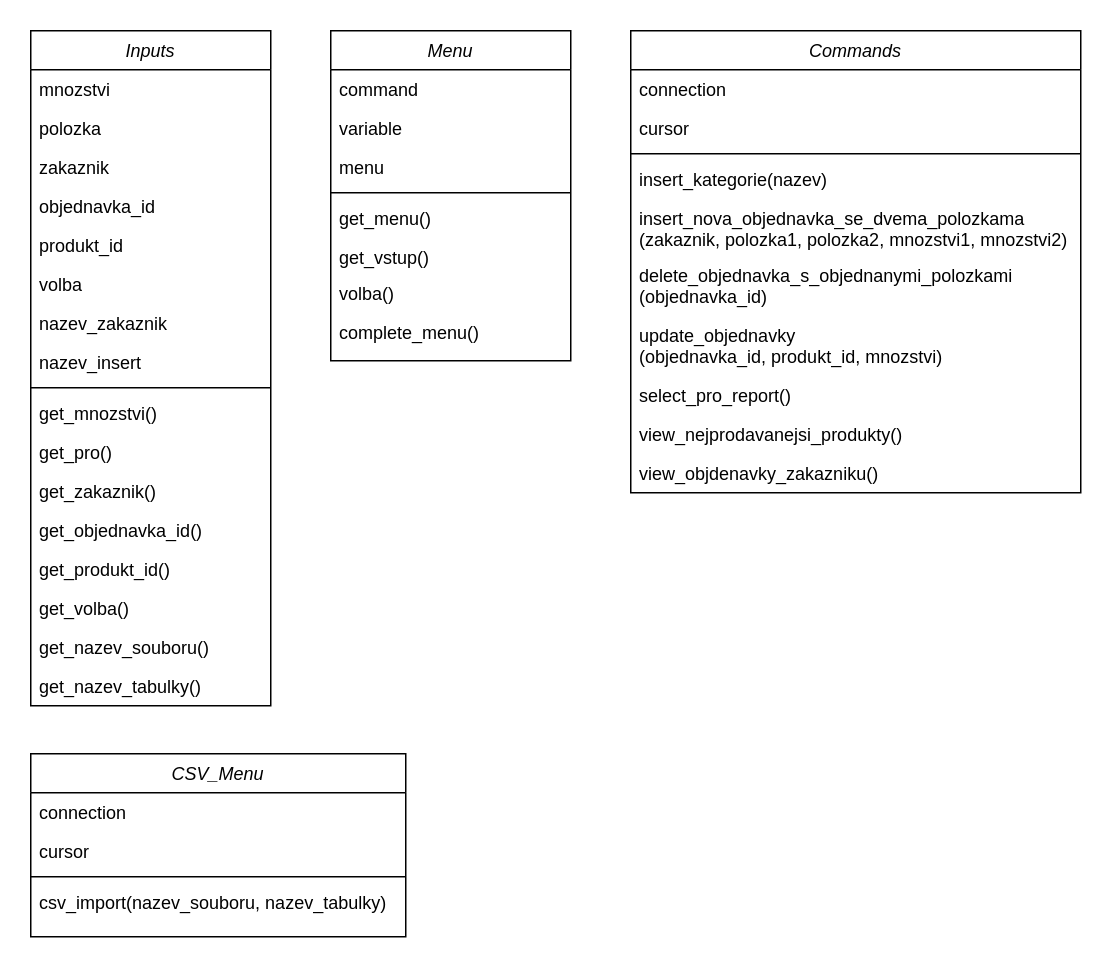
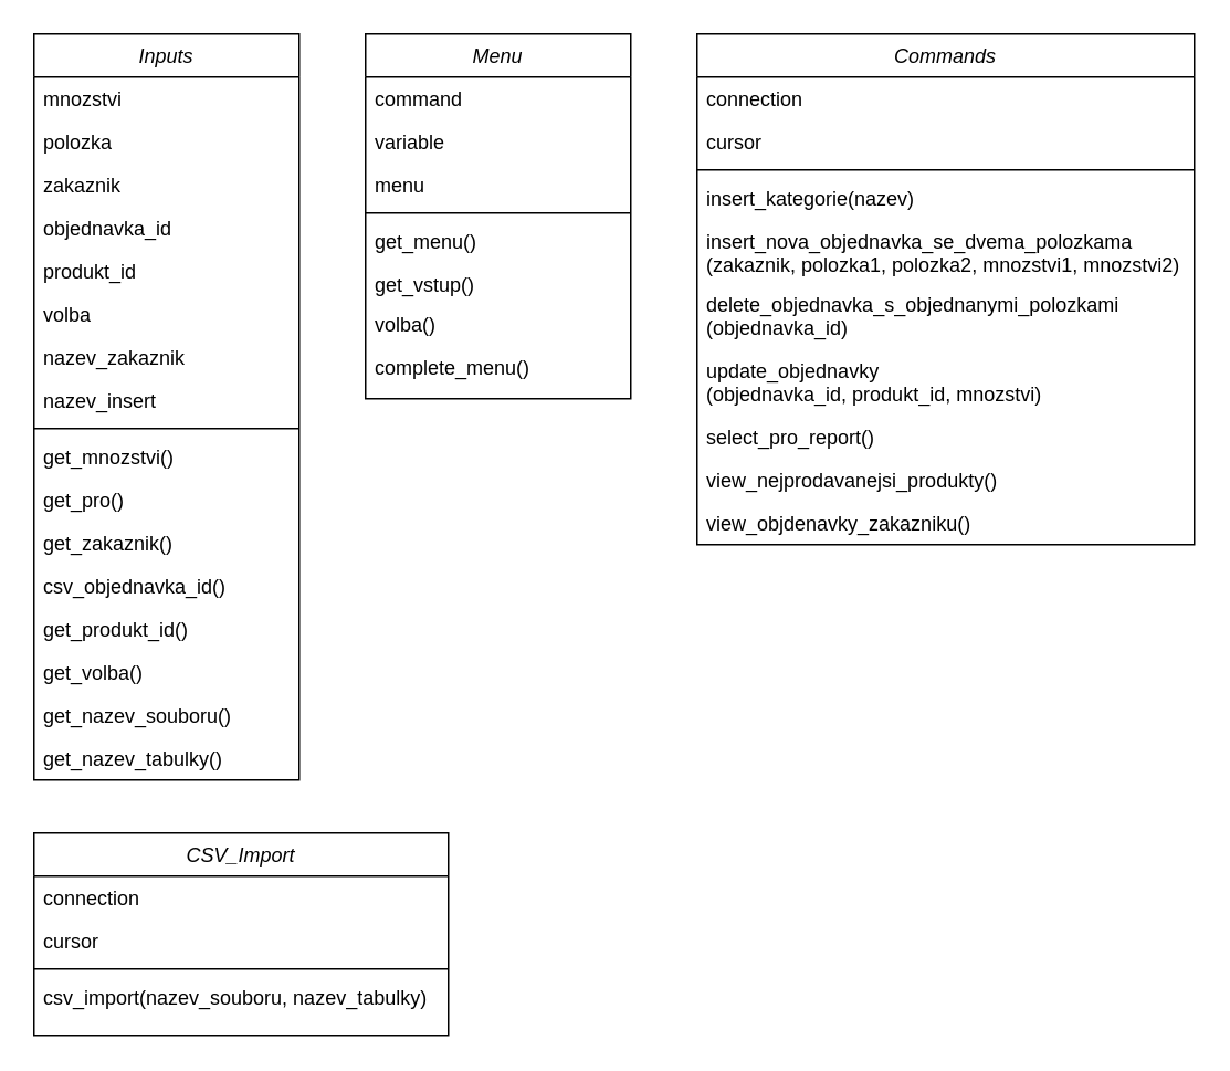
  <mxCell id="0" />
  <mxCell id="1" parent="0" />
  <mxCell id="2" value="Menu" style="swimlane;fontStyle=2;align=center;verticalAlign=top;childLayout=stackLayout;horizontal=1;startSize=26;horizontalStack=0;resizeParent=1;resizeLast=0;collapsible=1;marginBottom=0;rounded=0;shadow=0;strokeWidth=1;" parent="1" vertex="1"><mxGeometry x="220" y="20" width="160" height="220" as="geometry"><mxRectangle x="230" y="140" width="160" height="26" as="alternateBounds" /></mxGeometry></mxCell>
  <mxCell id="3" value="command" style="text;align=left;verticalAlign=top;spacingLeft=4;spacingRight=4;overflow=hidden;rotatable=0;points=[[0,0.5],[1,0.5]];portConstraint=eastwest;" parent="2" vertex="1"><mxGeometry y="26" width="160" height="26" as="geometry" /></mxCell>
  <mxCell id="4" value="variable" style="text;align=left;verticalAlign=top;spacingLeft=4;spacingRight=4;overflow=hidden;rotatable=0;points=[[0,0.5],[1,0.5]];portConstraint=eastwest;rounded=0;shadow=0;html=0;" parent="2" vertex="1"><mxGeometry y="52" width="160" height="26" as="geometry" /></mxCell>
  <mxCell id="5" value="menu" style="text;align=left;verticalAlign=top;spacingLeft=4;spacingRight=4;overflow=hidden;rotatable=0;points=[[0,0.5],[1,0.5]];portConstraint=eastwest;rounded=0;shadow=0;html=0;" parent="2" vertex="1"><mxGeometry y="78" width="160" height="26" as="geometry" /></mxCell>
  <mxCell id="6" value="" style="line;html=1;strokeWidth=1;align=left;verticalAlign=middle;spacingTop=-1;spacingLeft=3;spacingRight=3;rotatable=0;labelPosition=right;points=[];portConstraint=eastwest;" parent="2" vertex="1"><mxGeometry y="104" width="160" height="8" as="geometry" /></mxCell>
  <mxCell id="7" value="get_menu()" style="text;align=left;verticalAlign=top;spacingLeft=4;spacingRight=4;overflow=hidden;rotatable=0;points=[[0,0.5],[1,0.5]];portConstraint=eastwest;" parent="2" vertex="1"><mxGeometry y="112" width="160" height="26" as="geometry" /></mxCell>
  <mxCell id="8" value="get_vstup()" style="text;align=left;verticalAlign=top;spacingLeft=4;spacingRight=4;overflow=hidden;rotatable=0;points=[[0,0.5],[1,0.5]];portConstraint=eastwest;" vertex="1" parent="2"><mxGeometry y="138" width="160" height="24" as="geometry" /></mxCell>
  <mxCell id="9" value="volba()" style="text;align=left;verticalAlign=top;spacingLeft=4;spacingRight=4;overflow=hidden;rotatable=0;points=[[0,0.5],[1,0.5]];portConstraint=eastwest;" vertex="1" parent="2"><mxGeometry y="162" width="160" height="26" as="geometry" /></mxCell>
  <mxCell id="10" value="complete_menu()" style="text;align=left;verticalAlign=top;spacingLeft=4;spacingRight=4;overflow=hidden;rotatable=0;points=[[0,0.5],[1,0.5]];portConstraint=eastwest;" vertex="1" parent="2"><mxGeometry y="188" width="160" height="26" as="geometry" /></mxCell>
  <mxCell id="11" value="Inputs" style="swimlane;fontStyle=2;align=center;verticalAlign=top;childLayout=stackLayout;horizontal=1;startSize=26;horizontalStack=0;resizeParent=1;resizeLast=0;collapsible=1;marginBottom=0;rounded=0;shadow=0;strokeWidth=1;" vertex="1" parent="1"><mxGeometry x="20" y="20" width="160" height="450" as="geometry"><mxRectangle x="230" y="140" width="160" height="26" as="alternateBounds" /></mxGeometry></mxCell>
  <mxCell id="12" value="mnozstvi" style="text;align=left;verticalAlign=top;spacingLeft=4;spacingRight=4;overflow=hidden;rotatable=0;points=[[0,0.5],[1,0.5]];portConstraint=eastwest;" vertex="1" parent="11"><mxGeometry y="26" width="160" height="26" as="geometry" /></mxCell>
  <mxCell id="13" value="polozka" style="text;align=left;verticalAlign=top;spacingLeft=4;spacingRight=4;overflow=hidden;rotatable=0;points=[[0,0.5],[1,0.5]];portConstraint=eastwest;rounded=0;shadow=0;html=0;" vertex="1" parent="11"><mxGeometry y="52" width="160" height="26" as="geometry" /></mxCell>
  <mxCell id="14" value="zakaznik" style="text;align=left;verticalAlign=top;spacingLeft=4;spacingRight=4;overflow=hidden;rotatable=0;points=[[0,0.5],[1,0.5]];portConstraint=eastwest;rounded=0;shadow=0;html=0;" vertex="1" parent="11"><mxGeometry y="78" width="160" height="26" as="geometry" /></mxCell>
  <mxCell id="15" value="objednavka_id" style="text;align=left;verticalAlign=top;spacingLeft=4;spacingRight=4;overflow=hidden;rotatable=0;points=[[0,0.5],[1,0.5]];portConstraint=eastwest;" vertex="1" parent="11"><mxGeometry y="104" width="160" height="26" as="geometry" /></mxCell>
  <mxCell id="16" value="produkt_id" style="text;align=left;verticalAlign=top;spacingLeft=4;spacingRight=4;overflow=hidden;rotatable=0;points=[[0,0.5],[1,0.5]];portConstraint=eastwest;rounded=0;shadow=0;html=0;" vertex="1" parent="11"><mxGeometry y="130" width="160" height="26" as="geometry" /></mxCell>
  <mxCell id="17" value="volba" style="text;align=left;verticalAlign=top;spacingLeft=4;spacingRight=4;overflow=hidden;rotatable=0;points=[[0,0.5],[1,0.5]];portConstraint=eastwest;rounded=0;shadow=0;html=0;" vertex="1" parent="11"><mxGeometry y="156" width="160" height="26" as="geometry" /></mxCell>
  <mxCell id="18" value="nazev_zakaznik" style="text;align=left;verticalAlign=top;spacingLeft=4;spacingRight=4;overflow=hidden;rotatable=0;points=[[0,0.5],[1,0.5]];portConstraint=eastwest;rounded=0;shadow=0;html=0;" vertex="1" parent="11"><mxGeometry y="182" width="160" height="26" as="geometry" /></mxCell>
  <mxCell id="19" value="nazev_insert" style="text;align=left;verticalAlign=top;spacingLeft=4;spacingRight=4;overflow=hidden;rotatable=0;points=[[0,0.5],[1,0.5]];portConstraint=eastwest;rounded=0;shadow=0;html=0;" vertex="1" parent="11"><mxGeometry y="208" width="160" height="26" as="geometry" /></mxCell>
  <mxCell id="20" value="" style="line;html=1;strokeWidth=1;align=left;verticalAlign=middle;spacingTop=-1;spacingLeft=3;spacingRight=3;rotatable=0;labelPosition=right;points=[];portConstraint=eastwest;" vertex="1" parent="11"><mxGeometry y="234" width="160" height="8" as="geometry" /></mxCell>
  <mxCell id="21" value="get_mnozstvi()" style="text;align=left;verticalAlign=top;spacingLeft=4;spacingRight=4;overflow=hidden;rotatable=0;points=[[0,0.5],[1,0.5]];portConstraint=eastwest;rounded=0;shadow=0;html=0;" vertex="1" parent="11"><mxGeometry y="242" width="160" height="26" as="geometry" /></mxCell>
  <mxCell id="22" value="get_pro()" style="text;align=left;verticalAlign=top;spacingLeft=4;spacingRight=4;overflow=hidden;rotatable=0;points=[[0,0.5],[1,0.5]];portConstraint=eastwest;rounded=0;shadow=0;html=0;" vertex="1" parent="11"><mxGeometry y="268" width="160" height="26" as="geometry" /></mxCell>
  <mxCell id="23" value="get_zakaznik()" style="text;align=left;verticalAlign=top;spacingLeft=4;spacingRight=4;overflow=hidden;rotatable=0;points=[[0,0.5],[1,0.5]];portConstraint=eastwest;rounded=0;shadow=0;html=0;" vertex="1" parent="11"><mxGeometry y="294" width="160" height="26" as="geometry" /></mxCell>
- <mxCell id="24" value="get_objednavka_id()" style="text;align=left;verticalAlign=top;spacingLeft=4;spacingRight=4;overflow=hidden;rotatable=0;points=[[0,0.5],[1,0.5]];portConstraint=eastwest;rounded=0;shadow=0;html=0;" vertex="1" parent="11"><mxGeometry y="320" width="160" height="26" as="geometry" /></mxCell>
+ <mxCell id="24" value="csv_objednavka_id()" style="text;align=left;verticalAlign=top;spacingLeft=4;spacingRight=4;overflow=hidden;rotatable=0;points=[[0,0.5],[1,0.5]];portConstraint=eastwest;rounded=0;shadow=0;html=0;" vertex="1" parent="11"><mxGeometry y="320" width="160" height="26" as="geometry" /></mxCell>
  <mxCell id="25" value="get_produkt_id()" style="text;align=left;verticalAlign=top;spacingLeft=4;spacingRight=4;overflow=hidden;rotatable=0;points=[[0,0.5],[1,0.5]];portConstraint=eastwest;rounded=0;shadow=0;html=0;" vertex="1" parent="11"><mxGeometry y="346" width="160" height="26" as="geometry" /></mxCell>
  <mxCell id="26" value="get_volba()" style="text;align=left;verticalAlign=top;spacingLeft=4;spacingRight=4;overflow=hidden;rotatable=0;points=[[0,0.5],[1,0.5]];portConstraint=eastwest;rounded=0;shadow=0;html=0;" vertex="1" parent="11"><mxGeometry y="372" width="160" height="26" as="geometry" /></mxCell>
  <mxCell id="27" value="get_nazev_souboru()" style="text;align=left;verticalAlign=top;spacingLeft=4;spacingRight=4;overflow=hidden;rotatable=0;points=[[0,0.5],[1,0.5]];portConstraint=eastwest;rounded=0;shadow=0;html=0;" vertex="1" parent="11"><mxGeometry y="398" width="160" height="26" as="geometry" /></mxCell>
  <mxCell id="28" value="get_nazev_tabulky()" style="text;align=left;verticalAlign=top;spacingLeft=4;spacingRight=4;overflow=hidden;rotatable=0;points=[[0,0.5],[1,0.5]];portConstraint=eastwest;rounded=0;shadow=0;html=0;" vertex="1" parent="11"><mxGeometry y="424" width="160" height="26" as="geometry" /></mxCell>
  <mxCell id="29" value="Commands" style="swimlane;fontStyle=2;align=center;verticalAlign=top;childLayout=stackLayout;horizontal=1;startSize=26;horizontalStack=0;resizeParent=1;resizeLast=0;collapsible=1;marginBottom=0;rounded=0;shadow=0;strokeWidth=1;" vertex="1" parent="1"><mxGeometry x="420" y="20" width="300" height="308" as="geometry"><mxRectangle x="230" y="140" width="160" height="26" as="alternateBounds" /></mxGeometry></mxCell>
  <mxCell id="30" value="connection" style="text;align=left;verticalAlign=top;spacingLeft=4;spacingRight=4;overflow=hidden;rotatable=0;points=[[0,0.5],[1,0.5]];portConstraint=eastwest;" vertex="1" parent="29"><mxGeometry y="26" width="300" height="26" as="geometry" /></mxCell>
  <mxCell id="31" value="cursor" style="text;align=left;verticalAlign=top;spacingLeft=4;spacingRight=4;overflow=hidden;rotatable=0;points=[[0,0.5],[1,0.5]];portConstraint=eastwest;rounded=0;shadow=0;html=0;" vertex="1" parent="29"><mxGeometry y="52" width="300" height="26" as="geometry" /></mxCell>
  <mxCell id="32" value="" style="line;html=1;strokeWidth=1;align=left;verticalAlign=middle;spacingTop=-1;spacingLeft=3;spacingRight=3;rotatable=0;labelPosition=right;points=[];portConstraint=eastwest;" vertex="1" parent="29"><mxGeometry y="78" width="300" height="8" as="geometry" /></mxCell>
  <mxCell id="33" value="insert_kategorie(nazev)" style="text;align=left;verticalAlign=top;spacingLeft=4;spacingRight=4;overflow=hidden;rotatable=0;points=[[0,0.5],[1,0.5]];portConstraint=eastwest;" vertex="1" parent="29"><mxGeometry y="86" width="300" height="26" as="geometry" /></mxCell>
  <mxCell id="34" value="insert_nova_objednavka_se_dvema_polozkama&#10;(zakaznik, polozka1, polozka2, mnozstvi1, mnozstvi2)" style="text;align=left;verticalAlign=top;spacingLeft=4;spacingRight=4;overflow=hidden;rotatable=0;points=[[0,0.5],[1,0.5]];portConstraint=eastwest;" vertex="1" parent="29"><mxGeometry y="112" width="300" height="38" as="geometry" /></mxCell>
  <mxCell id="35" value="delete_objednavka_s_objednanymi_polozkami&#10;(objednavka_id)" style="text;align=left;verticalAlign=top;spacingLeft=4;spacingRight=4;overflow=hidden;rotatable=0;points=[[0,0.5],[1,0.5]];portConstraint=eastwest;" vertex="1" parent="29"><mxGeometry y="150" width="300" height="40" as="geometry" /></mxCell>
  <mxCell id="36" value="update_objednavky&#10;(objednavka_id, produkt_id, mnozstvi)" style="text;align=left;verticalAlign=top;spacingLeft=4;spacingRight=4;overflow=hidden;rotatable=0;points=[[0,0.5],[1,0.5]];portConstraint=eastwest;" vertex="1" parent="29"><mxGeometry y="190" width="300" height="40" as="geometry" /></mxCell>
  <mxCell id="37" value="select_pro_report()" style="text;align=left;verticalAlign=top;spacingLeft=4;spacingRight=4;overflow=hidden;rotatable=0;points=[[0,0.5],[1,0.5]];portConstraint=eastwest;" vertex="1" parent="29"><mxGeometry y="230" width="300" height="26" as="geometry" /></mxCell>
  <mxCell id="38" value="view_nejprodavanejsi_produkty()" style="text;align=left;verticalAlign=top;spacingLeft=4;spacingRight=4;overflow=hidden;rotatable=0;points=[[0,0.5],[1,0.5]];portConstraint=eastwest;" vertex="1" parent="29"><mxGeometry y="256" width="300" height="26" as="geometry" /></mxCell>
  <mxCell id="39" value="view_objdenavky_zakazniku()" style="text;align=left;verticalAlign=top;spacingLeft=4;spacingRight=4;overflow=hidden;rotatable=0;points=[[0,0.5],[1,0.5]];portConstraint=eastwest;" vertex="1" parent="29"><mxGeometry y="282" width="300" height="26" as="geometry" /></mxCell>
- <mxCell id="40" value="CSV_Menu" style="swimlane;fontStyle=2;align=center;verticalAlign=top;childLayout=stackLayout;horizontal=1;startSize=26;horizontalStack=0;resizeParent=1;resizeLast=0;collapsible=1;marginBottom=0;rounded=0;shadow=0;strokeWidth=1;" vertex="1" parent="1"><mxGeometry x="20" y="502" width="250" height="122" as="geometry"><mxRectangle x="230" y="140" width="160" height="26" as="alternateBounds" /></mxGeometry></mxCell>
+ <mxCell id="40" value="CSV_Import" style="swimlane;fontStyle=2;align=center;verticalAlign=top;childLayout=stackLayout;horizontal=1;startSize=26;horizontalStack=0;resizeParent=1;resizeLast=0;collapsible=1;marginBottom=0;rounded=0;shadow=0;strokeWidth=1;" vertex="1" parent="1"><mxGeometry x="20" y="502" width="250" height="122" as="geometry"><mxRectangle x="230" y="140" width="160" height="26" as="alternateBounds" /></mxGeometry></mxCell>
  <mxCell id="41" value="connection" style="text;align=left;verticalAlign=top;spacingLeft=4;spacingRight=4;overflow=hidden;rotatable=0;points=[[0,0.5],[1,0.5]];portConstraint=eastwest;" vertex="1" parent="40"><mxGeometry y="26" width="250" height="26" as="geometry" /></mxCell>
  <mxCell id="42" value="cursor" style="text;align=left;verticalAlign=top;spacingLeft=4;spacingRight=4;overflow=hidden;rotatable=0;points=[[0,0.5],[1,0.5]];portConstraint=eastwest;rounded=0;shadow=0;html=0;" vertex="1" parent="40"><mxGeometry y="52" width="250" height="26" as="geometry" /></mxCell>
  <mxCell id="43" value="" style="line;html=1;strokeWidth=1;align=left;verticalAlign=middle;spacingTop=-1;spacingLeft=3;spacingRight=3;rotatable=0;labelPosition=right;points=[];portConstraint=eastwest;" vertex="1" parent="40"><mxGeometry y="78" width="250" height="8" as="geometry" /></mxCell>
  <mxCell id="44" value="csv_import(nazev_souboru, nazev_tabulky)" style="text;align=left;verticalAlign=top;spacingLeft=4;spacingRight=4;overflow=hidden;rotatable=0;points=[[0,0.5],[1,0.5]];portConstraint=eastwest;" vertex="1" parent="40"><mxGeometry y="86" width="250" height="24" as="geometry" /></mxCell>
